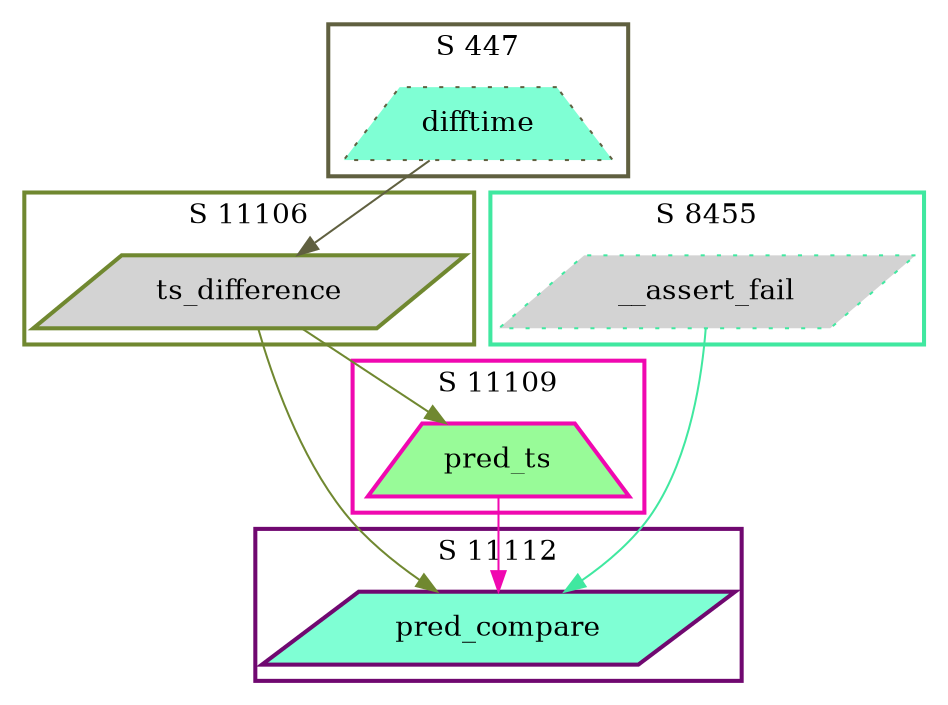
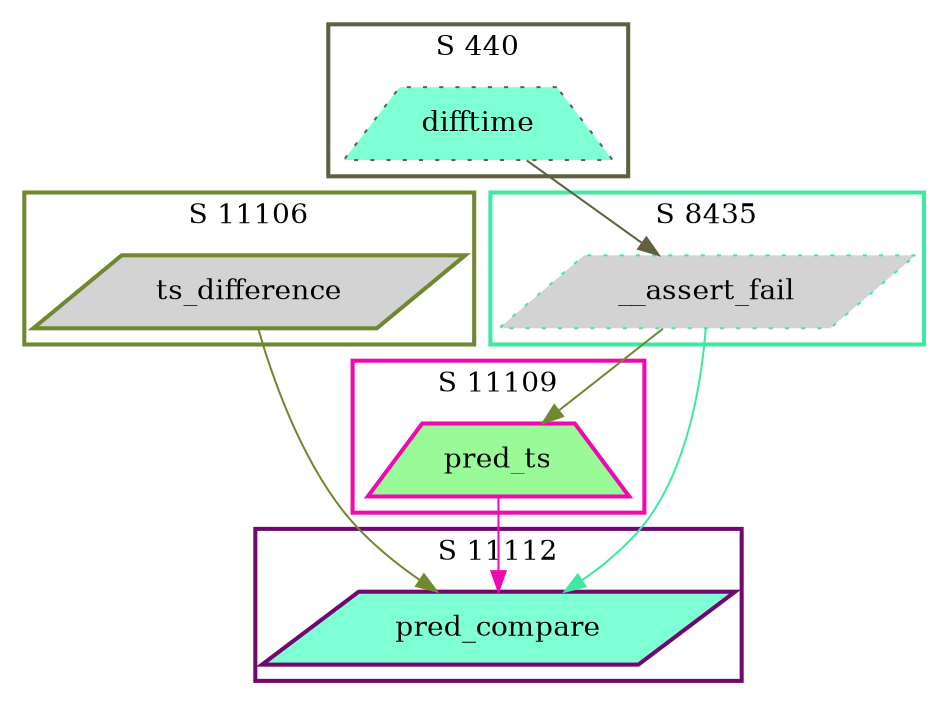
  digraph {
    node [fillcolor=lightgrey shape=parallelogram style="bold,filled"]
    edge [color="#708830"]
    n1 [color="#708830" label=ts_difference]
    n2 [color="#700870" fillcolor=aquamarine label=pred_compare]
    n3 [color="#F008B0" fillcolor=palegreen label=pred_ts shape=trapezium]
    n4 [color="#40E8A0" label=__assert_fail style="dotted,filled"]
    n5 [color="#606040" fillcolor=aquamarine label=difftime shape=trapezium style="dotted,filled"]
    subgraph cluster_1 {
      color="#708830"
      label="S 11106"
      style=bold
      n1
    }
    subgraph cluster_2 {
      color="#700870"
      label="S 11112"
      style=bold
      n2
    }
    subgraph cluster_3 {
      color="#F008B0"
      label="S 11109"
      style=bold
      n3
    }
    subgraph cluster_4 {
      color="#40E8A0"
-     label="S 8455"
+     label="S 8435"
      style=bold
      n4
    }
    subgraph cluster_5 {
      color="#606040"
-     label="S 447"
+     label="S 440"
      style=bold
      n5
    }
    n1 -> n2
-   n1 -> n3
+   n4 -> n3
    n3 -> n2 [color="#F008B0"]
    n4 -> n2 [color="#40E8A0"]
-   n5 -> n1 [color="#606040"]
+   n5 -> n4 [color="#606040"]
  }
